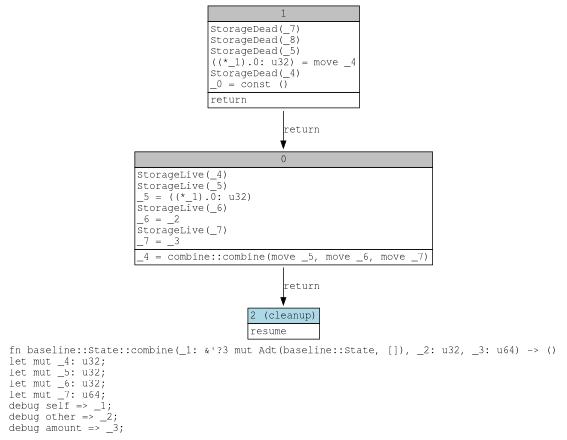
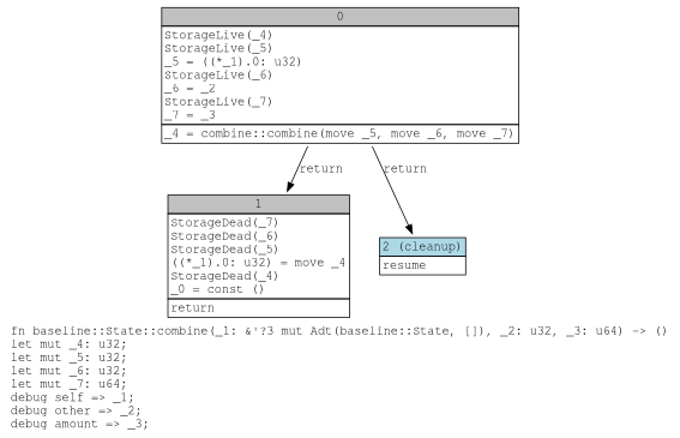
  digraph {
    fontname="Courier, monospace"
    label=<fn baseline::State::combine(_1: &amp;'?3 mut Adt(baseline::State, []), _2: u32, _3: u64) -&gt; ()<br align="left"/>let mut _4: u32;<br align="left"/>let mut _5: u32;<br align="left"/>let mut _6: u32;<br align="left"/>let mut _7: u64;<br align="left"/>debug self =&gt; _1;<br align="left"/>debug other =&gt; _2;<br align="left"/>debug amount =&gt; _3;<br align="left"/>>
    node [fontname="Courier, monospace" shape=none]
    edge [fontname="Courier, monospace"]
    n1 [label=<<table border="0" cellborder="1" cellspacing="0"><tr><td bgcolor="gray" align="center" colspan="1">0</td></tr><tr><td align="left" balign="left">StorageLive(_4)<br/>StorageLive(_5)<br/>_5 = ((*_1).0: u32)<br/>StorageLive(_6)<br/>_6 = _2<br/>StorageLive(_7)<br/>_7 = _3<br/></td></tr><tr><td align="left">_4 = combine::combine(move _5, move _6, move _7)</td></tr></table>>]
-   n2 [label=<<table border="0" cellborder="1" cellspacing="0"><tr><td bgcolor="gray" align="center" colspan="1">1</td></tr><tr><td align="left" balign="left">StorageDead(_7)<br/>StorageDead(_8)<br/>StorageDead(_5)<br/>((*_1).0: u32) = move _4<br/>StorageDead(_4)<br/>_0 = const ()<br/></td></tr><tr><td align="left">return</td></tr></table>>]
+   n2 [label=<<table border="0" cellborder="1" cellspacing="0"><tr><td bgcolor="gray" align="center" colspan="1">1</td></tr><tr><td align="left" balign="left">StorageDead(_7)<br/>StorageDead(_6)<br/>StorageDead(_5)<br/>((*_1).0: u32) = move _4<br/>StorageDead(_4)<br/>_0 = const ()<br/></td></tr><tr><td align="left">return</td></tr></table>>]
    n3 [label=<<table border="0" cellborder="1" cellspacing="0"><tr><td bgcolor="lightblue" align="center" colspan="1">2 (cleanup)</td></tr><tr><td align="left">resume</td></tr></table>>]
-   n2 -> n1 [label=return]
+   n1 -> n2 [label=return]
    n1 -> n3 [label=return]
  }
